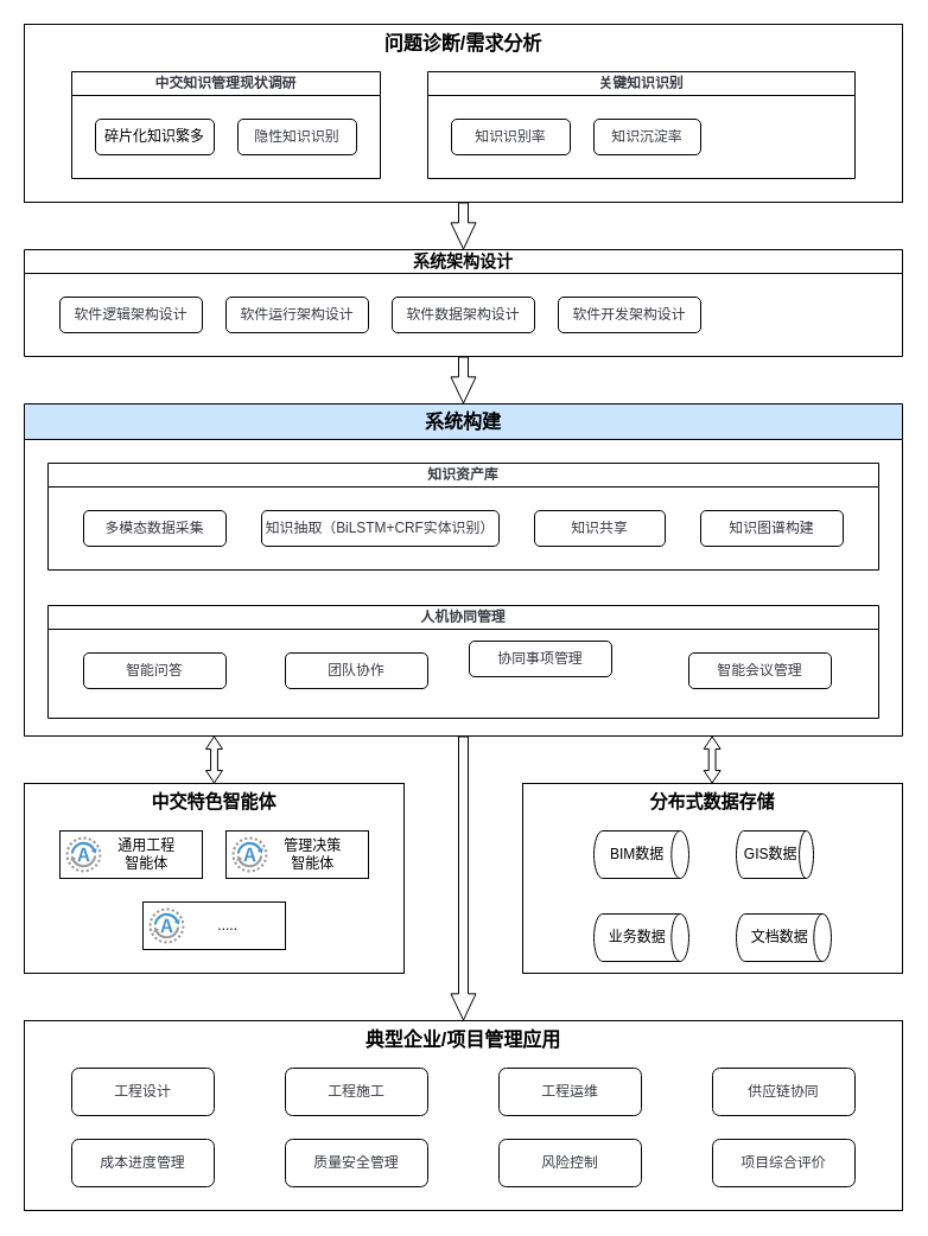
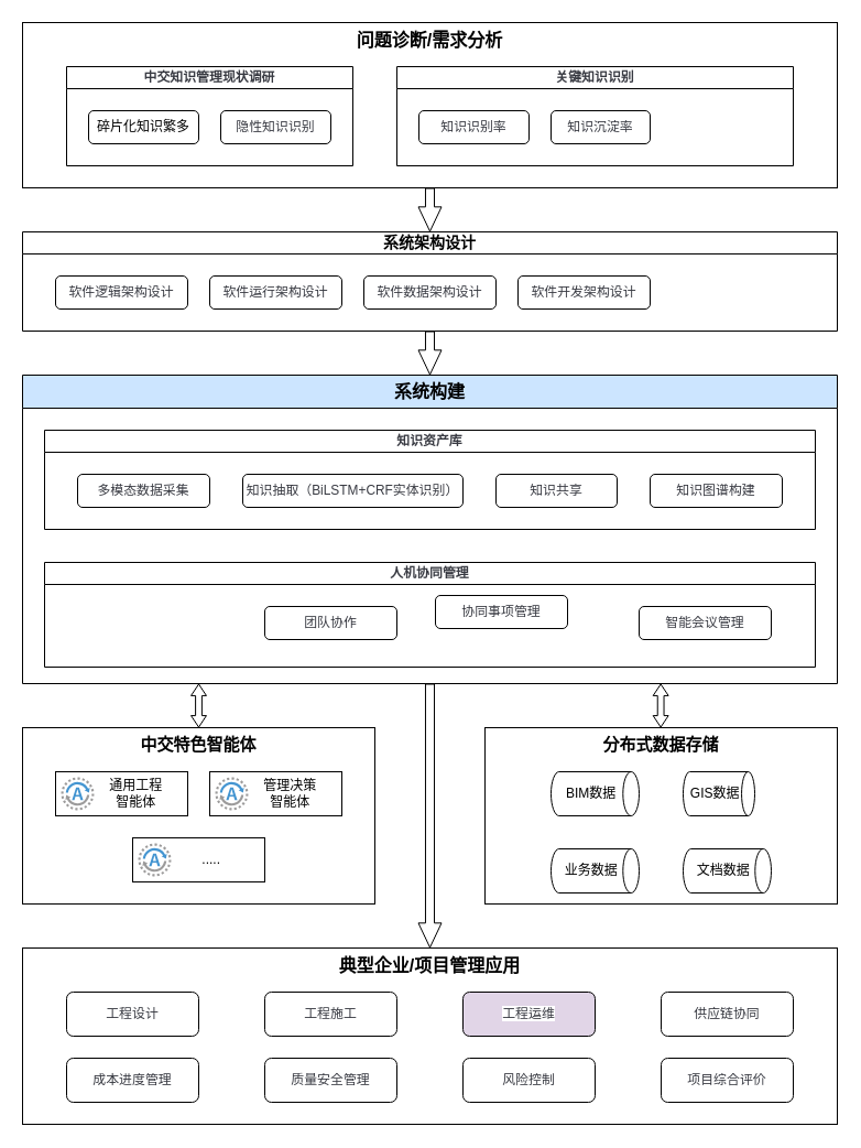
  <mxCell id="0" />
  <mxCell id="1" parent="0" />
  <mxCell id="2" value="&lt;div style=&quot;text-align: start;&quot;&gt;&lt;span style=&quot;background-color: transparent; white-space-collapse: preserve;&quot;&gt;系统构建&lt;/span&gt;&lt;/div&gt;" style="swimlane;whiteSpace=wrap;html=1;startSize=30;fontSize=16;fontStyle=1;fontFamily=Helvetica;fillColor=#CCE5FF;fontColor=default;labelBackgroundColor=none;strokeWidth=1;" vertex="1" parent="1"><mxGeometry x="20" y="340" width="740" height="280" as="geometry" /></mxCell>
  <mxCell id="3" value="&lt;div style=&quot;text-align: start;&quot;&gt;&lt;span style=&quot;background-color: transparent; font-size: 11.9px; white-space-collapse: preserve;&quot;&gt;&lt;font color=&quot;#383a42&quot;&gt;&lt;b&gt;知识资产库&lt;/b&gt;&lt;/font&gt;&lt;/span&gt;&lt;/div&gt;" style="swimlane;whiteSpace=wrap;html=1;fontStyle=0;startSize=20;strokeWidth=1;" vertex="1" parent="2"><mxGeometry x="20" y="50" width="700" height="90" as="geometry" /></mxCell>
  <mxCell id="4" value="&lt;div style=&quot;text-align: start;&quot;&gt;&lt;font color=&quot;#383a42&quot;&gt;&lt;span style=&quot;font-size: 11.9px; white-space-collapse: preserve; background-color: rgb(255, 255, 255);&quot;&gt;多模态数据采集&lt;/span&gt;&lt;/font&gt;&lt;/div&gt;" style="rounded=1;whiteSpace=wrap;html=1;fontFamily=Helvetica;strokeWidth=1;" vertex="1" parent="3"><mxGeometry x="30" y="40" width="120" height="30" as="geometry" /></mxCell>
  <mxCell id="5" value="&lt;div style=&quot;text-align: start;&quot;&gt;&lt;font color=&quot;#383a42&quot;&gt;&lt;span style=&quot;font-size: 11.9px; white-space-collapse: preserve;&quot;&gt;知识抽取（BiLSTM+CRF实体识别）&lt;/span&gt;&lt;/font&gt;&lt;/div&gt;" style="rounded=1;whiteSpace=wrap;html=1;fontFamily=Helvetica;strokeWidth=1;" vertex="1" parent="3"><mxGeometry x="180" y="40" width="200" height="30" as="geometry" /></mxCell>
  <mxCell id="6" value="&lt;div style=&quot;text-align: start;&quot;&gt;&lt;font color=&quot;#383a42&quot;&gt;&lt;span style=&quot;font-size: 11.9px; white-space-collapse: preserve; background-color: rgb(255, 255, 255);&quot;&gt;知识共享&lt;/span&gt;&lt;/font&gt;&lt;/div&gt;" style="rounded=1;whiteSpace=wrap;html=1;fontFamily=Helvetica;strokeWidth=1;" vertex="1" parent="3"><mxGeometry x="410" y="40" width="110" height="30" as="geometry" /></mxCell>
  <mxCell id="7" value="&lt;div style=&quot;text-align: start;&quot;&gt;&lt;font color=&quot;#383a42&quot;&gt;&lt;span style=&quot;font-size: 11.9px; white-space-collapse: preserve; background-color: rgb(255, 255, 255);&quot;&gt;知识图谱构建&lt;/span&gt;&lt;/font&gt;&lt;/div&gt;" style="rounded=1;whiteSpace=wrap;html=1;fontFamily=Helvetica;strokeWidth=1;" vertex="1" parent="3"><mxGeometry x="550" y="40" width="120" height="30" as="geometry" /></mxCell>
  <mxCell id="8" value="&lt;div style=&quot;text-align: start;&quot;&gt;&lt;span style=&quot;background-color: transparent; font-size: 11.9px; white-space-collapse: preserve;&quot;&gt;&lt;font color=&quot;#383a42&quot;&gt;&lt;b&gt;人机协同管理&lt;/b&gt;&lt;/font&gt;&lt;/span&gt;&lt;/div&gt;" style="swimlane;whiteSpace=wrap;html=1;fontStyle=0;startSize=20;strokeWidth=1;" vertex="1" parent="2"><mxGeometry x="20" y="170" width="700" height="95" as="geometry" /></mxCell>
- <mxCell id="9" value="&lt;div style=&quot;text-align: start;&quot;&gt;&lt;font color=&quot;#383a42&quot;&gt;&lt;span style=&quot;font-size: 11.9px; white-space-collapse: preserve; background-color: rgb(255, 255, 255);&quot;&gt;智能问答&lt;/span&gt;&lt;/font&gt;&lt;/div&gt;" style="rounded=1;whiteSpace=wrap;html=1;fontFamily=Helvetica;strokeWidth=1;" vertex="1" parent="8"><mxGeometry x="30" y="40" width="120" height="30" as="geometry" /></mxCell>
  <mxCell id="10" value="&lt;div style=&quot;text-align: start;&quot;&gt;&lt;font color=&quot;#383a42&quot;&gt;&lt;span style=&quot;font-size: 11.9px; white-space-collapse: preserve; background-color: rgb(255, 255, 255);&quot;&gt;协同事项管理&lt;/span&gt;&lt;/font&gt;&lt;/div&gt;" style="rounded=1;whiteSpace=wrap;html=1;fontFamily=Helvetica;strokeWidth=1;" vertex="1" parent="8"><mxGeometry x="355" y="30" width="120" height="30" as="geometry" /></mxCell>
  <mxCell id="11" value="&lt;div style=&quot;text-align: start;&quot;&gt;&lt;font color=&quot;#383a42&quot;&gt;&lt;span style=&quot;font-size: 11.9px; white-space-collapse: preserve; background-color: rgb(255, 255, 255);&quot;&gt;智能会议管理&lt;/span&gt;&lt;/font&gt;&lt;/div&gt;" style="rounded=1;whiteSpace=wrap;html=1;fontFamily=Helvetica;strokeWidth=1;" vertex="1" parent="8"><mxGeometry x="540" y="40" width="120" height="30" as="geometry" /></mxCell>
  <mxCell id="12" value="&lt;div style=&quot;text-align: start;&quot;&gt;&lt;font color=&quot;#383a42&quot;&gt;&lt;span style=&quot;font-size: 11.9px; white-space-collapse: preserve; background-color: rgb(255, 255, 255);&quot;&gt;团队协作&lt;/span&gt;&lt;/font&gt;&lt;/div&gt;" style="rounded=1;whiteSpace=wrap;html=1;fontFamily=Helvetica;strokeWidth=1;" vertex="1" parent="8"><mxGeometry x="200" y="40" width="120" height="30" as="geometry" /></mxCell>
  <mxCell id="13" value="" style="shape=flexArrow;endArrow=classic;startArrow=classic;html=1;rounded=0;width=5.797;endSize=3.145;endWidth=7.168;startWidth=7.168;startSize=3.145;strokeWidth=1;" edge="1" parent="2" source="39"><mxGeometry width="100" height="100" relative="1" as="geometry"><mxPoint x="140" y="360" as="sourcePoint" /><mxPoint x="160" y="280" as="targetPoint" /></mxGeometry></mxCell>
  <mxCell id="14" value="&lt;span style=&quot;text-align: start; white-space-collapse: preserve;&quot;&gt;系统架构设计&lt;/span&gt;" style="swimlane;whiteSpace=wrap;html=1;startSize=20;fontSize=14;fontStyle=1;fontFamily=Helvetica;fillColor=none;fontColor=default;labelBackgroundColor=none;strokeWidth=1;" vertex="1" parent="1"><mxGeometry x="20" y="210" width="740" height="90" as="geometry" /></mxCell>
  <mxCell id="15" value="&lt;div style=&quot;text-align: start;&quot;&gt;&lt;font color=&quot;#383a42&quot;&gt;&lt;span style=&quot;font-size: 11.9px; white-space-collapse: preserve; background-color: rgb(255, 255, 255);&quot;&gt;软件逻辑架构设计&lt;/span&gt;&lt;/font&gt;&lt;/div&gt;" style="rounded=1;whiteSpace=wrap;html=1;fontFamily=Helvetica;strokeWidth=1;" vertex="1" parent="14"><mxGeometry x="30" y="40" width="120" height="30" as="geometry" /></mxCell>
  <mxCell id="16" value="&lt;div style=&quot;text-align: start;&quot;&gt;&lt;font color=&quot;#383a42&quot;&gt;&lt;span style=&quot;font-size: 11.9px; white-space-collapse: preserve; background-color: rgb(255, 255, 255);&quot;&gt;软件运行架构设计&lt;/span&gt;&lt;/font&gt;&lt;/div&gt;" style="rounded=1;whiteSpace=wrap;html=1;fontFamily=Helvetica;strokeWidth=1;" vertex="1" parent="14"><mxGeometry x="170" y="40" width="120" height="30" as="geometry" /></mxCell>
  <mxCell id="17" value="&lt;div style=&quot;text-align: start;&quot;&gt;&lt;font color=&quot;#383a42&quot;&gt;&lt;span style=&quot;font-size: 11.9px; white-space-collapse: preserve; background-color: rgb(255, 255, 255);&quot;&gt;软件数据架构设计&lt;/span&gt;&lt;/font&gt;&lt;/div&gt;" style="rounded=1;whiteSpace=wrap;html=1;fontFamily=Helvetica;strokeWidth=1;" vertex="1" parent="14"><mxGeometry x="310" y="40" width="120" height="30" as="geometry" /></mxCell>
  <mxCell id="18" value="&lt;div style=&quot;text-align: start;&quot;&gt;&lt;font color=&quot;#383a42&quot;&gt;&lt;span style=&quot;font-size: 11.9px; white-space-collapse: preserve; background-color: rgb(255, 255, 255);&quot;&gt;软件开发架构设计&lt;/span&gt;&lt;/font&gt;&lt;/div&gt;" style="rounded=1;whiteSpace=wrap;html=1;fontFamily=Helvetica;strokeWidth=1;" vertex="1" parent="14"><mxGeometry x="450" y="40" width="120" height="30" as="geometry" /></mxCell>
  <mxCell id="19" value="" style="shape=flexArrow;endArrow=classic;html=1;rounded=0;exitX=0.5;exitY=1;exitDx=0;exitDy=0;entryX=0.5;entryY=0;entryDx=0;entryDy=0;endWidth=11.944;endSize=7.056;width=8.056;strokeWidth=1;" edge="1" parent="1" target="14"><mxGeometry width="50" height="50" relative="1" as="geometry"><mxPoint x="390" y="170" as="sourcePoint" /><mxPoint x="450" y="200" as="targetPoint" /></mxGeometry></mxCell>
  <mxCell id="20" value="" style="shape=flexArrow;endArrow=classic;html=1;rounded=0;exitX=0.5;exitY=1;exitDx=0;exitDy=0;entryX=0.5;entryY=0;entryDx=0;entryDy=0;endWidth=11.944;endSize=7.056;width=8.056;strokeWidth=1;" edge="1" parent="1" source="14" target="2"><mxGeometry width="50" height="50" relative="1" as="geometry"><mxPoint x="400" y="180" as="sourcePoint" /><mxPoint x="400" y="220" as="targetPoint" /></mxGeometry></mxCell>
  <mxCell id="21" value="" style="group;strokeWidth=1;" vertex="1" connectable="0" parent="1"><mxGeometry x="20" y="20" width="740" height="150" as="geometry" /></mxCell>
  <mxCell id="22" value="问题诊断/需求分析" style="rounded=0;whiteSpace=wrap;html=1;verticalAlign=top;fontSize=16;fontStyle=1;fillColor=none;strokeWidth=1;" vertex="1" parent="21"><mxGeometry width="740" height="150" as="geometry" /></mxCell>
  <mxCell id="23" value="&lt;span style=&quot;color: rgb(56, 58, 66); font-size: 11.9px; text-align: start; white-space-collapse: preserve; background-color: rgb(255, 255, 255);&quot;&gt;&lt;b style=&quot;&quot;&gt;&lt;font face=&quot;Helvetica&quot;&gt;中交知识管理现状调研&lt;/font&gt;&lt;/b&gt;&lt;/span&gt;" style="swimlane;whiteSpace=wrap;html=1;fontStyle=0;startSize=20;strokeWidth=1;" vertex="1" parent="21"><mxGeometry x="40" y="40" width="260" height="90" as="geometry" /></mxCell>
  <mxCell id="24" value="碎片化知识繁多" style="rounded=1;whiteSpace=wrap;html=1;fontFamily=Helvetica;strokeWidth=1;" vertex="1" parent="23"><mxGeometry x="20" y="40" width="100" height="30" as="geometry" /></mxCell>
  <mxCell id="25" value="&lt;span style=&quot;color: rgb(56, 58, 66); font-size: 11.9px; text-align: start; white-space-collapse: preserve; background-color: rgb(255, 255, 255);&quot;&gt;隐性知识识别&lt;/span&gt;" style="rounded=1;whiteSpace=wrap;html=1;fontFamily=Helvetica;strokeWidth=1;" vertex="1" parent="23"><mxGeometry x="140" y="40" width="100" height="30" as="geometry" /></mxCell>
  <mxCell id="26" value="&lt;span style=&quot;color: rgb(56, 58, 66); font-size: 11.9px; text-align: start; white-space-collapse: preserve; background-color: rgb(255, 255, 255);&quot;&gt;&lt;b style=&quot;&quot;&gt;&lt;font face=&quot;Helvetica&quot;&gt;关键知识识别&lt;/font&gt;&lt;/b&gt;&lt;/span&gt;" style="swimlane;whiteSpace=wrap;html=1;fontStyle=0;startSize=20;strokeWidth=1;" vertex="1" parent="21"><mxGeometry x="340" y="40" width="360" height="90" as="geometry" /></mxCell>
  <mxCell id="27" value="&lt;div style=&quot;text-align: start;&quot;&gt;&lt;font color=&quot;#383a42&quot;&gt;&lt;span style=&quot;font-size: 11.9px; white-space-collapse: preserve; background-color: rgb(255, 255, 255);&quot;&gt;知识识别率&lt;/span&gt;&lt;/font&gt;&lt;/div&gt;" style="rounded=1;whiteSpace=wrap;html=1;fontFamily=Helvetica;strokeWidth=1;" vertex="1" parent="26"><mxGeometry x="20" y="40" width="100" height="30" as="geometry" /></mxCell>
  <mxCell id="28" value="&lt;div style=&quot;text-align: start;&quot;&gt;&lt;font color=&quot;#383a42&quot;&gt;&lt;span style=&quot;font-size: 11.9px; white-space-collapse: preserve; background-color: rgb(255, 255, 255);&quot;&gt;知识沉淀率&lt;/span&gt;&lt;/font&gt;&lt;/div&gt;" style="rounded=1;whiteSpace=wrap;html=1;fontFamily=Helvetica;strokeWidth=1;" vertex="1" parent="26"><mxGeometry x="140" y="40" width="90" height="30" as="geometry" /></mxCell>
  <mxCell id="29" value="" style="group;strokeWidth=1;" vertex="1" connectable="0" parent="1"><mxGeometry x="20" y="860" width="740" height="160" as="geometry" /></mxCell>
  <mxCell id="30" value="典型企业/项目管理应用" style="rounded=0;whiteSpace=wrap;html=1;verticalAlign=top;fontSize=16;fontStyle=1;fillColor=none;strokeWidth=1;" vertex="1" parent="29"><mxGeometry width="740" height="160" as="geometry" /></mxCell>
  <mxCell id="31" value="&lt;div style=&quot;text-align: start;&quot;&gt;&lt;span style=&quot;color: rgb(56, 58, 66); font-size: 11.9px; white-space-collapse: preserve; background-color: rgb(255, 255, 255);&quot;&gt;工程设计&lt;/span&gt;&lt;/div&gt;" style="rounded=1;whiteSpace=wrap;html=1;fontFamily=Helvetica;strokeWidth=1;" vertex="1" parent="29"><mxGeometry x="40" y="40" width="120" height="40" as="geometry" /></mxCell>
  <mxCell id="32" value="&lt;div style=&quot;text-align: start;&quot;&gt;&lt;span style=&quot;color: rgb(56, 58, 66); font-size: 11.9px; white-space-collapse: preserve; background-color: rgb(255, 255, 255);&quot;&gt;工程施工&lt;/span&gt;&lt;/div&gt;" style="rounded=1;whiteSpace=wrap;html=1;fontFamily=Helvetica;strokeWidth=1;" vertex="1" parent="29"><mxGeometry x="220" y="40" width="120" height="40" as="geometry" /></mxCell>
- <mxCell id="33" value="&lt;div style=&quot;text-align: start;&quot;&gt;&lt;span style=&quot;color: rgb(56, 58, 66); font-size: 11.9px; white-space-collapse: preserve; background-color: rgb(255, 255, 255);&quot;&gt;工程运维&lt;/span&gt;&lt;/div&gt;" style="rounded=1;whiteSpace=wrap;html=1;fontFamily=Helvetica;strokeWidth=1;" vertex="1" parent="29"><mxGeometry x="400" y="40" width="120" height="40" as="geometry" /></mxCell>
+ <mxCell id="33" value="&lt;div style=&quot;text-align: start;&quot;&gt;&lt;span style=&quot;color: rgb(56, 58, 66); font-size: 11.9px; white-space-collapse: preserve; background-color: rgb(255, 255, 255);&quot;&gt;工程运维&lt;/span&gt;&lt;/div&gt;" style="rounded=1;whiteSpace=wrap;html=1;fontFamily=Helvetica;strokeWidth=1;fillColor=#e1d5e7;" vertex="1" parent="29"><mxGeometry x="400" y="40" width="120" height="40" as="geometry" /></mxCell>
  <mxCell id="34" value="&lt;div style=&quot;text-align: start;&quot;&gt;&lt;span style=&quot;color: rgb(56, 58, 66); font-size: 11.9px; white-space-collapse: preserve; background-color: rgb(255, 255, 255);&quot;&gt;供应链协同&lt;/span&gt;&lt;/div&gt;" style="rounded=1;whiteSpace=wrap;html=1;fontFamily=Helvetica;strokeWidth=1;" vertex="1" parent="29"><mxGeometry x="580" y="40" width="120" height="40" as="geometry" /></mxCell>
  <mxCell id="35" value="&lt;div style=&quot;text-align: start;&quot;&gt;&lt;span style=&quot;color: rgb(56, 58, 66); font-size: 11.9px; white-space-collapse: preserve; background-color: rgb(255, 255, 255);&quot;&gt;成本进度管理&lt;/span&gt;&lt;/div&gt;" style="rounded=1;whiteSpace=wrap;html=1;fontFamily=Helvetica;strokeWidth=1;" vertex="1" parent="29"><mxGeometry x="40" y="100" width="120" height="40" as="geometry" /></mxCell>
  <mxCell id="36" value="&lt;div style=&quot;text-align: start;&quot;&gt;&lt;span style=&quot;color: rgb(56, 58, 66); font-size: 11.9px; white-space-collapse: preserve; background-color: rgb(255, 255, 255);&quot;&gt;质量安全管理&lt;/span&gt;&lt;/div&gt;" style="rounded=1;whiteSpace=wrap;html=1;fontFamily=Helvetica;strokeWidth=1;" vertex="1" parent="29"><mxGeometry x="220" y="100" width="120" height="40" as="geometry" /></mxCell>
  <mxCell id="37" value="&lt;div style=&quot;text-align: start;&quot;&gt;&lt;span style=&quot;color: rgb(56, 58, 66); font-size: 11.9px; white-space-collapse: preserve; background-color: rgb(255, 255, 255);&quot;&gt;风险控制&lt;/span&gt;&lt;/div&gt;" style="rounded=1;whiteSpace=wrap;html=1;fontFamily=Helvetica;strokeWidth=1;" vertex="1" parent="29"><mxGeometry x="400" y="100" width="120" height="40" as="geometry" /></mxCell>
  <mxCell id="38" value="&lt;div style=&quot;text-align: start;&quot;&gt;&lt;span style=&quot;color: rgb(56, 58, 66); font-size: 11.9px; white-space-collapse: preserve; background-color: rgb(255, 255, 255);&quot;&gt;项目综合评价&lt;/span&gt;&lt;/div&gt;" style="rounded=1;whiteSpace=wrap;html=1;fontFamily=Helvetica;strokeWidth=1;" vertex="1" parent="29"><mxGeometry x="580" y="100" width="120" height="40" as="geometry" /></mxCell>
  <mxCell id="39" value="中交特色智能体" style="rounded=0;whiteSpace=wrap;html=1;verticalAlign=top;fontSize=15;fontStyle=1;fillColor=none;strokeWidth=1;" vertex="1" parent="1"><mxGeometry x="20" y="660" width="320" height="160" as="geometry" /></mxCell>
  <mxCell id="40" value="" style="group;align=right;strokeWidth=1;" vertex="1" connectable="0" parent="1"><mxGeometry x="50" y="700" width="120" height="40" as="geometry" /></mxCell>
  <mxCell id="41" value="&amp;nbsp; &amp;nbsp; &amp;nbsp; &amp;nbsp; 通用工程&lt;div&gt;&amp;nbsp; &amp;nbsp; &amp;nbsp; &amp;nbsp; 智能体&lt;/div&gt;" style="rounded=0;whiteSpace=wrap;html=1;align=center;strokeWidth=1;" vertex="1" parent="40"><mxGeometry width="120" height="40" as="geometry" /></mxCell>
  <mxCell id="42" value="" style="shadow=0;dashed=0;html=1;strokeColor=none;fillColor=#4495D1;labelPosition=center;verticalLabelPosition=bottom;verticalAlign=top;align=center;outlineConnect=0;shape=mxgraph.veeam.2d.agent;pointerEvents=1;strokeWidth=1;" vertex="1" parent="40"><mxGeometry x="5" y="5" width="30" height="30" as="geometry" /></mxCell>
  <mxCell id="43" value="" style="group;align=right;strokeWidth=1;" vertex="1" connectable="0" parent="1"><mxGeometry x="190" y="700" width="120" height="40" as="geometry" /></mxCell>
  <mxCell id="44" value="&amp;nbsp; &amp;nbsp; &amp;nbsp; &amp;nbsp; 管理决策&lt;div&gt;&amp;nbsp; &amp;nbsp; &amp;nbsp; &amp;nbsp; 智能体&lt;/div&gt;" style="rounded=0;whiteSpace=wrap;html=1;align=center;strokeWidth=1;" vertex="1" parent="43"><mxGeometry width="120" height="40" as="geometry" /></mxCell>
  <mxCell id="45" value="" style="shadow=0;dashed=0;html=1;strokeColor=none;fillColor=#4495D1;labelPosition=center;verticalLabelPosition=bottom;verticalAlign=top;align=center;outlineConnect=0;shape=mxgraph.veeam.2d.agent;pointerEvents=1;strokeWidth=1;" vertex="1" parent="43"><mxGeometry x="5" y="5" width="30" height="30" as="geometry" /></mxCell>
  <mxCell id="46" value="" style="group;align=right;strokeWidth=1;" vertex="1" connectable="0" parent="1"><mxGeometry x="120" y="760" width="120" height="40" as="geometry" /></mxCell>
  <mxCell id="47" value="&amp;nbsp; &amp;nbsp; &amp;nbsp; &amp;nbsp;....." style="rounded=0;whiteSpace=wrap;html=1;align=center;strokeWidth=1;" vertex="1" parent="46"><mxGeometry width="120" height="40" as="geometry" /></mxCell>
  <mxCell id="48" value="" style="shadow=0;dashed=0;html=1;strokeColor=none;fillColor=#4495D1;labelPosition=center;verticalLabelPosition=bottom;verticalAlign=top;align=center;outlineConnect=0;shape=mxgraph.veeam.2d.agent;pointerEvents=1;strokeWidth=1;" vertex="1" parent="46"><mxGeometry x="5" y="5" width="30" height="30" as="geometry" /></mxCell>
  <mxCell id="49" value="分布式数据存储" style="rounded=0;whiteSpace=wrap;html=1;verticalAlign=top;fontSize=15;fontStyle=1;fillColor=none;strokeWidth=1;" vertex="1" parent="1"><mxGeometry x="440" y="660" width="320" height="160" as="geometry" /></mxCell>
  <mxCell id="50" value="" style="shape=flexArrow;endArrow=classic;startArrow=classic;html=1;rounded=0;width=5.797;endSize=3.145;endWidth=7.168;startWidth=7.168;startSize=3.145;strokeWidth=1;" edge="1" parent="1"><mxGeometry width="100" height="100" relative="1" as="geometry"><mxPoint x="599.64" y="660" as="sourcePoint" /><mxPoint x="599.64" y="620" as="targetPoint" /></mxGeometry></mxCell>
  <mxCell id="51" value="BIM数据&amp;nbsp;&amp;nbsp;" style="strokeWidth=1;html=1;shape=mxgraph.flowchart.direct_data;whiteSpace=wrap;align=center;" vertex="1" parent="1"><mxGeometry x="500" y="700" width="80" height="40" as="geometry" /></mxCell>
  <mxCell id="52" value="GIS数据&amp;nbsp;&amp;nbsp;" style="strokeWidth=1;html=1;shape=mxgraph.flowchart.direct_data;whiteSpace=wrap;" vertex="1" parent="1"><mxGeometry x="620" y="700" width="65" height="40" as="geometry" /></mxCell>
  <mxCell id="53" value="业务数据&amp;nbsp;&amp;nbsp;" style="strokeWidth=1;html=1;shape=mxgraph.flowchart.direct_data;whiteSpace=wrap;" vertex="1" parent="1"><mxGeometry x="500" y="770" width="80" height="40" as="geometry" /></mxCell>
  <mxCell id="54" value="文档数据&amp;nbsp;&amp;nbsp;" style="strokeWidth=1;html=1;shape=mxgraph.flowchart.direct_data;whiteSpace=wrap;" vertex="1" parent="1"><mxGeometry x="620" y="770" width="80" height="40" as="geometry" /></mxCell>
  <mxCell id="55" value="" style="shape=flexArrow;endArrow=classic;html=1;rounded=0;exitX=0.5;exitY=1;exitDx=0;exitDy=0;endWidth=11.944;endSize=7.056;width=8.056;strokeWidth=1;" edge="1" parent="1" source="2" target="30"><mxGeometry width="50" height="50" relative="1" as="geometry"><mxPoint x="389.64" y="760" as="sourcePoint" /><mxPoint x="389.64" y="800" as="targetPoint" /></mxGeometry></mxCell>
